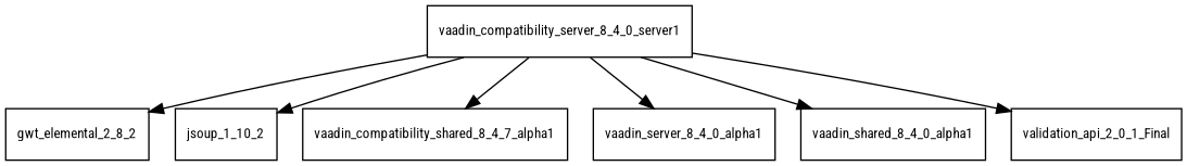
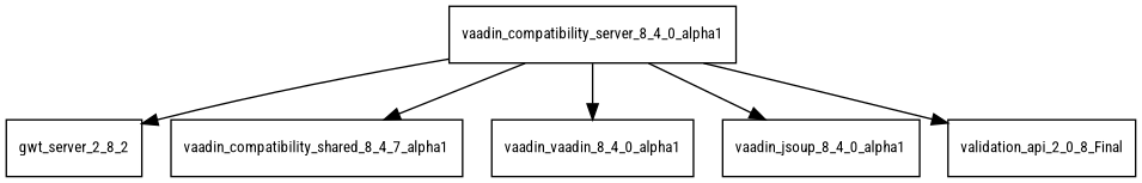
  digraph {
    fontname="Roboto Condensed"
    node [fontname="Roboto Condensed" fontsize=10.0 shape=box]
    edge [fontname="Roboto Condensed"]
-   vaadin_compatibility_server_8_4_0_alpha1 [label=vaadin_compatibility_server_8_4_0_server1]
-   gwt_elemental_2_8_2
-   jsoup_1_10_2
+   vaadin_compatibility_server_8_4_0_alpha1
+   gwt_elemental_2_8_2 [label=gwt_server_2_8_2]
    n4 [label=vaadin_compatibility_shared_8_4_7_alpha1]
-   vaadin_server_8_4_0_alpha1
-   vaadin_shared_8_4_0_alpha1
-   validation_api_2_0_1_Final
+   vaadin_server_8_4_0_alpha1 [label=vaadin_vaadin_8_4_0_alpha1]
+   vaadin_shared_8_4_0_alpha1 [label=vaadin_jsoup_8_4_0_alpha1]
+   validation_api_2_0_1_Final [label=validation_api_2_0_8_Final]
    vaadin_compatibility_server_8_4_0_alpha1 -> gwt_elemental_2_8_2
-   vaadin_compatibility_server_8_4_0_alpha1 -> jsoup_1_10_2
    vaadin_compatibility_server_8_4_0_alpha1 -> n4
    vaadin_compatibility_server_8_4_0_alpha1 -> vaadin_server_8_4_0_alpha1
    vaadin_compatibility_server_8_4_0_alpha1 -> vaadin_shared_8_4_0_alpha1
    vaadin_compatibility_server_8_4_0_alpha1 -> validation_api_2_0_1_Final
  }
